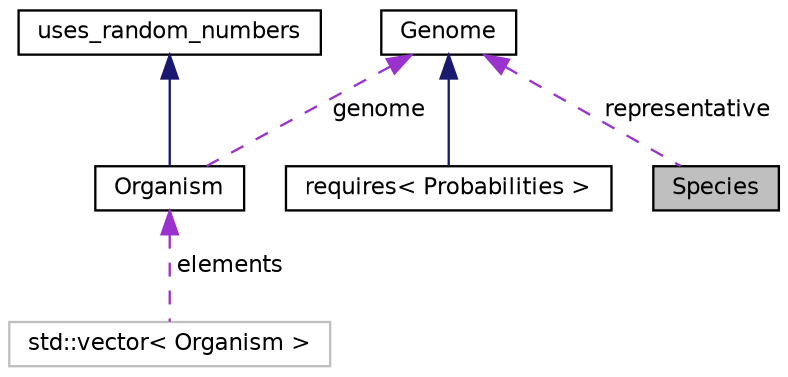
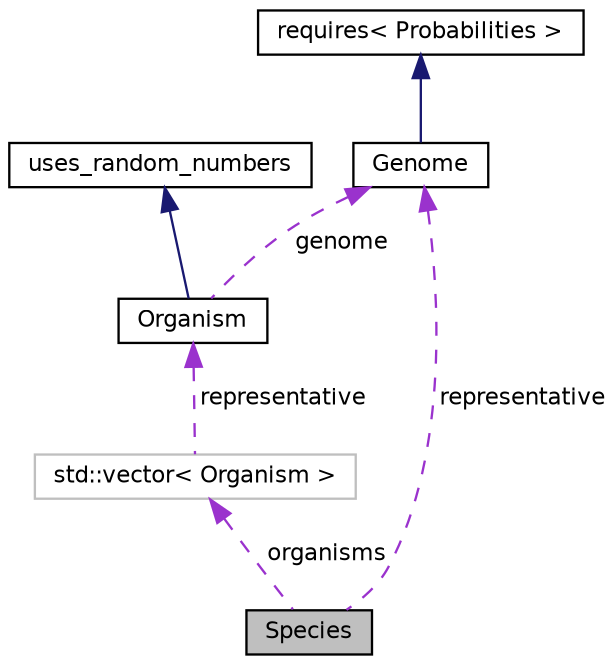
  digraph {
    node [color=black fillcolor=white fontname=Helvetica fontsize=10 shape=record style=filled]
    edge [color=darkorchid3 dir=back fontname=Helvetica fontsize=10 labelfontname=Helvetica labelfontsize=10 style=dashed]
    n1 [fillcolor=grey75 fontcolor=black height=0.2 label=Species width=0.4]
    n2 [height=0.2 label=Genome width=0.4]
    n3 [height=0.2 label=Organism width=0.4]
    n4 [color=grey75 height=0.2 label="std::vector\< Organism \>" width=0.4]
    n5 [height=0.2 label=uses_random_numbers width=0.4]
    n6 [height=0.2 label="requires\< Probabilities \>" width=0.4]
    n2 -> n1 [label=" representative"]
    n2 -> n3 [label=" genome"]
-   n3 -> n4 [label=" elements"]
+   n3 -> n4 [label=" representative"]
+   n4 -> n1 [label=" organisms"]
    n5 -> n3 [color=midnightblue style=solid]
-   n2 -> n6 [color=midnightblue style=solid]
+   n6 -> n2 [color=midnightblue style=solid]
  }
